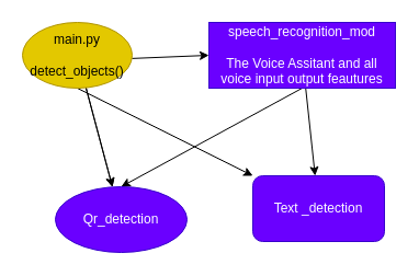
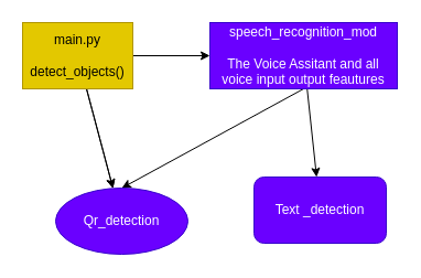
  <mxCell id="0" />
  <mxCell id="1" parent="0" />
  <mxCell id="2" value="" style="edgeStyle=none;html=1;" edge="1" parent="1" source="6" target="9"><mxGeometry relative="1" as="geometry" /></mxCell>
  <mxCell id="3" style="edgeStyle=none;html=1;" edge="1" parent="1" source="6" target="10"><mxGeometry relative="1" as="geometry"><mxPoint x="110" y="200" as="targetPoint" /></mxGeometry></mxCell>
  <mxCell id="4" value="" style="edgeStyle=none;html=1;" edge="1" parent="1" source="6" target="10"><mxGeometry relative="1" as="geometry" /></mxCell>
- <mxCell id="5" style="edgeStyle=none;html=1;exitX=0.5;exitY=1;exitDx=0;exitDy=0;" edge="1" parent="1" source="6" target="11"><mxGeometry relative="1" as="geometry"><mxPoint x="260" y="200" as="targetPoint" /></mxGeometry></mxCell>
- <mxCell id="6" value="main.py&lt;br&gt;&lt;br&gt;detect_objects()" style="ellipse;whiteSpace=wrap;html=1;fillColor=#e3c800;fontColor=#000000;strokeColor=#B09500;" vertex="1" parent="1"><mxGeometry x="20" y="20" width="100" height="60" as="geometry" /></mxCell>
+ <mxCell id="6" value="main.py&lt;br&gt;&lt;br&gt;detect_objects()" style="rounded=0;whiteSpace=wrap;html=1;fillColor=#e3c800;fontColor=#000000;strokeColor=#B09500;" vertex="1" parent="1"><mxGeometry x="20" y="20" width="100" height="60" as="geometry" /></mxCell>
  <mxCell id="7" style="edgeStyle=none;html=1;" edge="1" parent="1" source="9" target="11"><mxGeometry relative="1" as="geometry" /></mxCell>
  <mxCell id="8" style="edgeStyle=none;html=1;exitX=0.5;exitY=1;exitDx=0;exitDy=0;entryX=0.5;entryY=0;entryDx=0;entryDy=0;" edge="1" parent="1" source="9" target="10"><mxGeometry relative="1" as="geometry" /></mxCell>
  <mxCell id="9" value="speech_recognition_mod&lt;br&gt;&lt;br&gt;The Voice Assitant and all voice input output feautures&lt;br&gt;" style="whiteSpace=wrap;html=1;rounded=0;fillColor=#6a00ff;fontColor=#ffffff;strokeColor=#3700CC;" vertex="1" parent="1"><mxGeometry x="190" y="20" width="170" height="60" as="geometry" /></mxCell>
  <mxCell id="10" value="Qr_detection" style="ellipse;whiteSpace=wrap;html=1;fillColor=#6a00ff;fontColor=#ffffff;strokeColor=#3700CC;" vertex="1" parent="1"><mxGeometry x="50" y="170" width="120" height="60" as="geometry" /></mxCell>
  <mxCell id="11" value="Text _detection" style="rounded=1;whiteSpace=wrap;html=1;fillColor=#6a00ff;fontColor=#ffffff;strokeColor=#3700CC;" vertex="1" parent="1"><mxGeometry x="230" y="160" width="120" height="60" as="geometry" /></mxCell>
